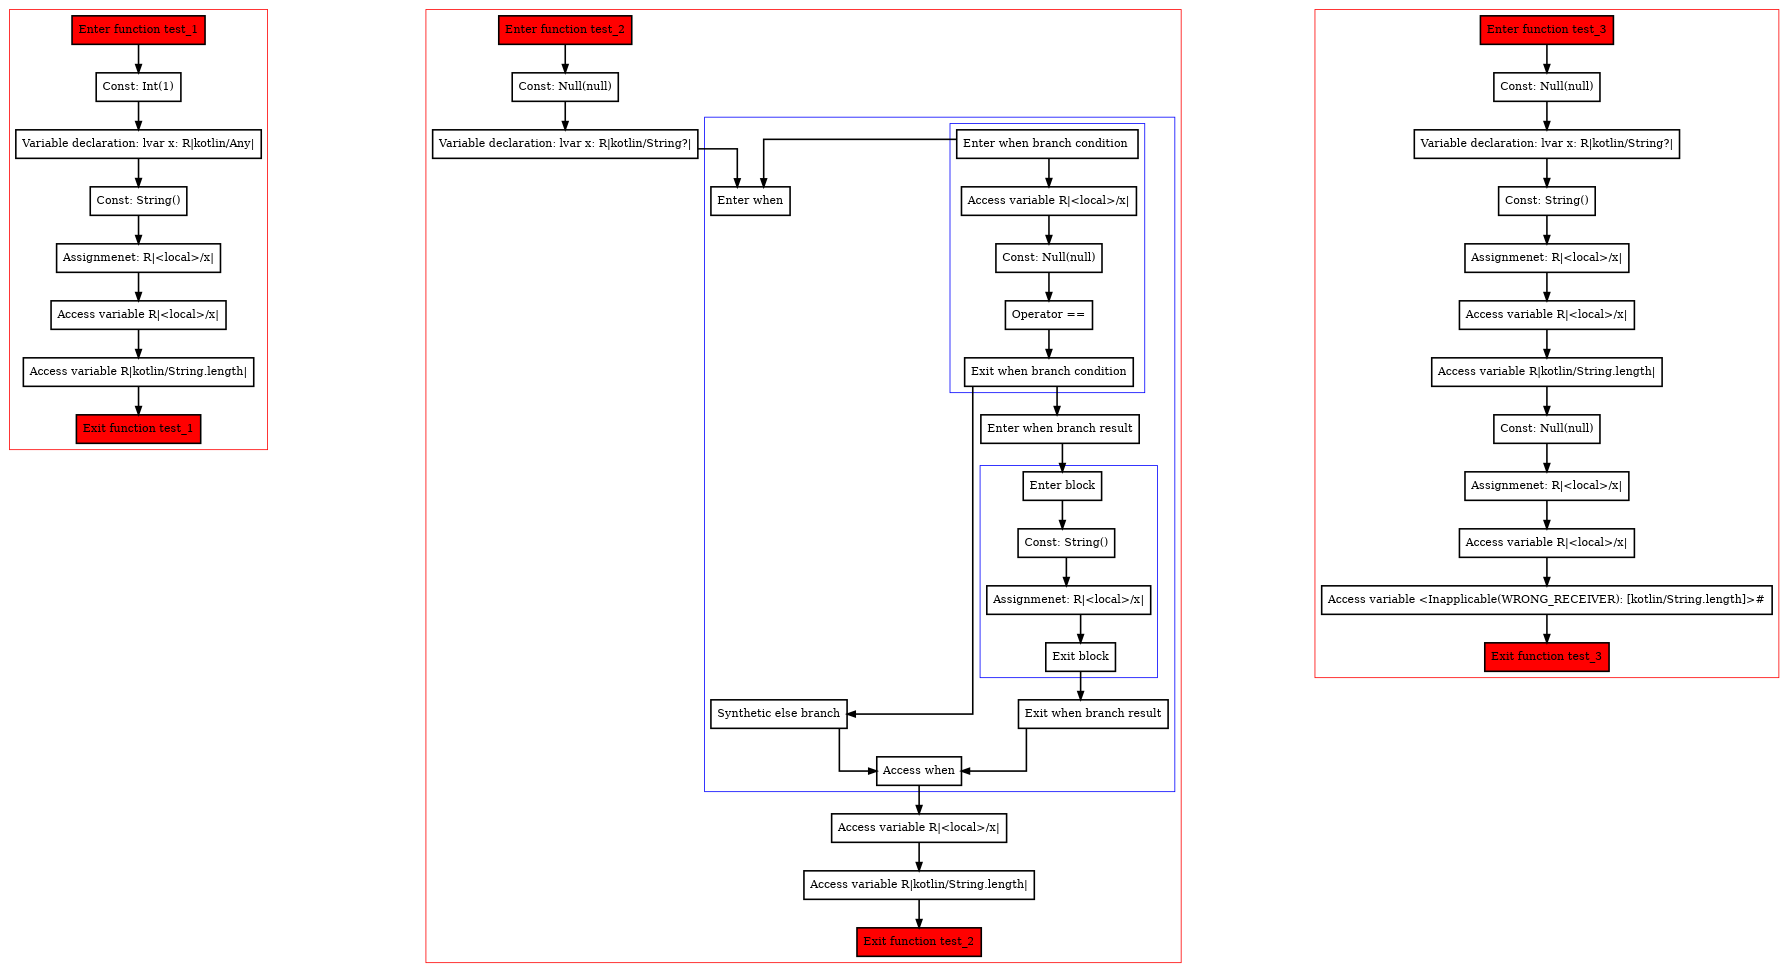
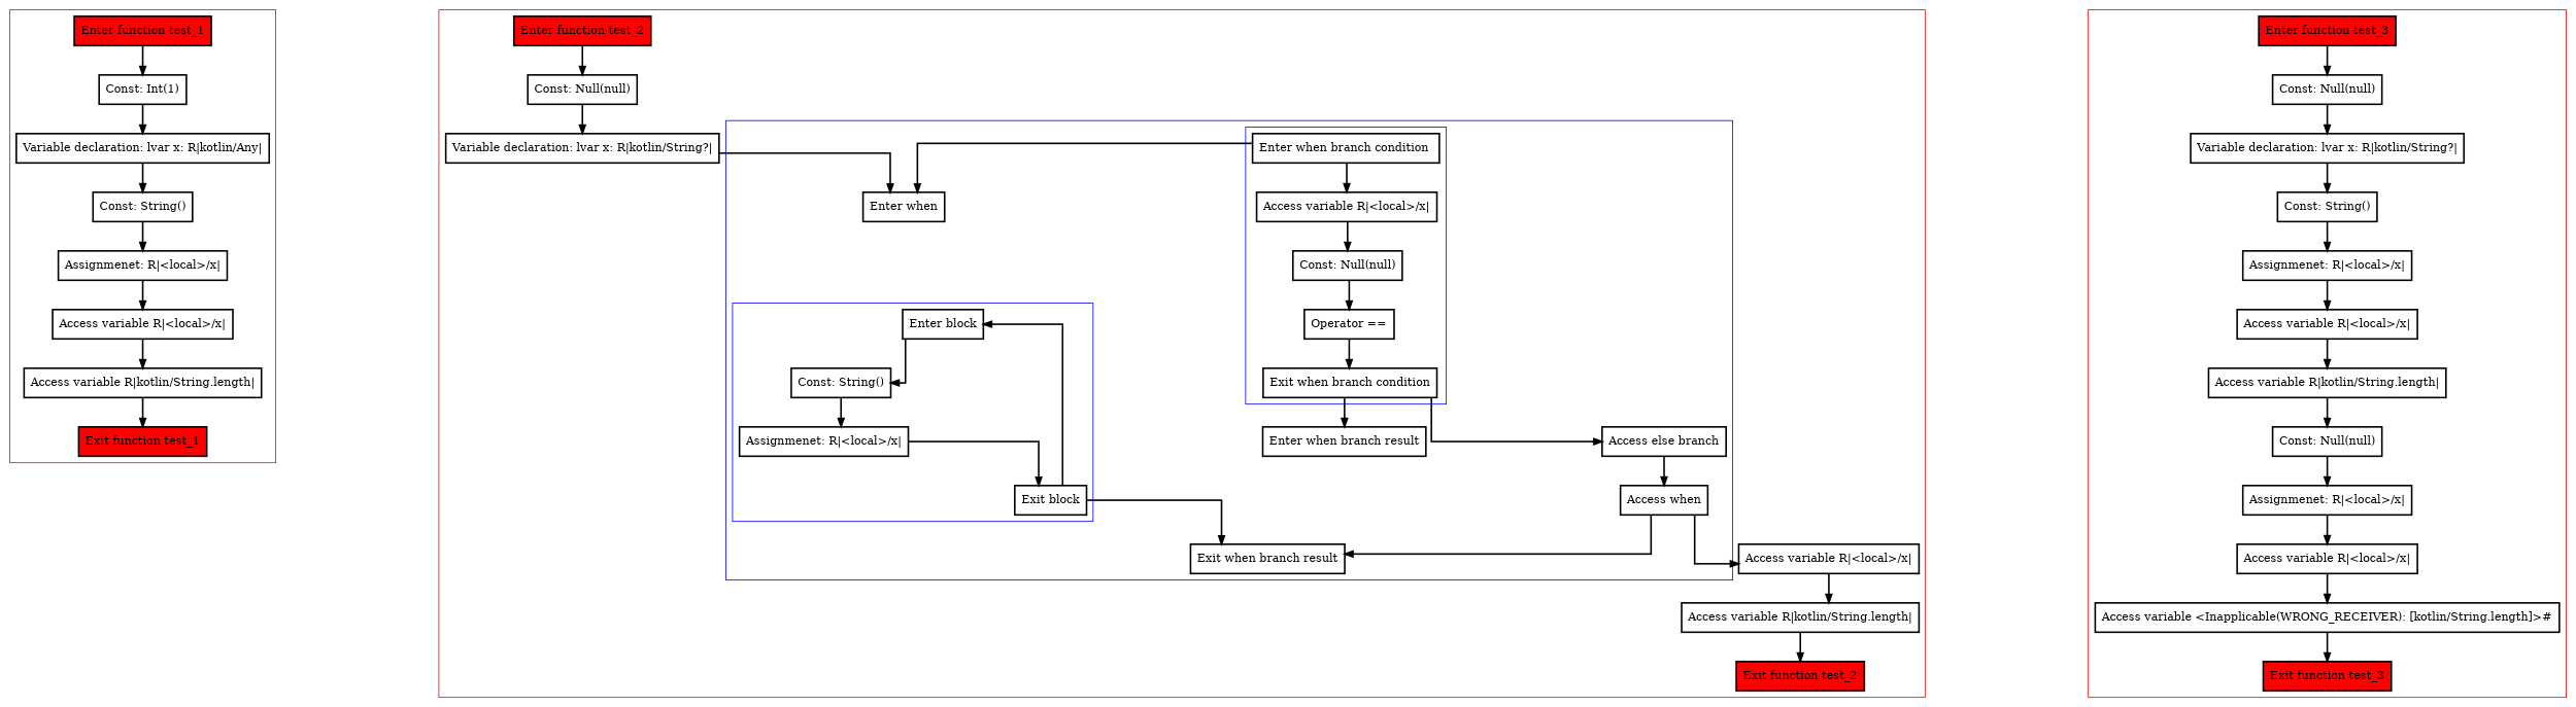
  digraph {
    nodesep=3
    splines=ortho
    node [penwidth=2 shape=box]
    edge [penwidth=2]
    n1 [fillcolor=red label="Enter function test_1" style=filled]
    n2 [label="Const: Int(1)"]
    n3 [label="Variable declaration: lvar x: R|kotlin/Any|"]
    n4 [label="Const: String()"]
    n5 [label="Assignmenet: R|<local>/x|"]
    n6 [label="Access variable R|<local>/x|"]
    n7 [label="Access variable R|kotlin/String.length|"]
    n8 [fillcolor=red label="Exit function test_1" style=filled]
    n9 [label="Enter when branch condition "]
    n10 [label="Access variable R|<local>/x|"]
    n11 [label="Const: Null(null)"]
    n12 [label="Operator =="]
    n13 [label="Exit when branch condition"]
    n14 [label="Enter block"]
    n15 [label="Const: String()"]
    n16 [label="Assignmenet: R|<local>/x|"]
    n17 [label="Exit block"]
    n18 [label="Enter when"]
-   n19 [label="Synthetic else branch"]
+   n19 [label="Access else branch"]
    n20 [label="Enter when branch result"]
    n21 [label="Exit when branch result"]
    n22 [label="Access when"]
    n23 [fillcolor=red label="Enter function test_2" style=filled]
    n24 [label="Const: Null(null)"]
    n25 [label="Variable declaration: lvar x: R|kotlin/String?|"]
    n26 [label="Access variable R|<local>/x|"]
    n27 [label="Access variable R|kotlin/String.length|"]
    n28 [fillcolor=red label="Exit function test_2" style=filled]
    n29 [fillcolor=red label="Enter function test_3" style=filled]
    n30 [label="Const: Null(null)"]
    n31 [label="Variable declaration: lvar x: R|kotlin/String?|"]
    n32 [label="Const: String()"]
    n33 [label="Assignmenet: R|<local>/x|"]
    n34 [label="Access variable R|<local>/x|"]
    n35 [label="Access variable R|kotlin/String.length|"]
    n36 [label="Const: Null(null)"]
    n37 [label="Assignmenet: R|<local>/x|"]
    n38 [label="Access variable R|<local>/x|"]
    n39 [label="Access variable <Inapplicable(WRONG_RECEIVER): [kotlin/String.length]>#"]
    n40 [fillcolor=red label="Exit function test_3" style=filled]
    subgraph cluster_1 {
      color=red
      n1
      n2
      n3
      n4
      n5
      n6
      n7
      n8
    }
    subgraph cluster_2 {
      color=red
      n23
      n24
      n25
      n26
      n27
      n28
      subgraph cluster_3 {
        color=blue
        n18
        n19
        n20
        n21
        n22
        subgraph cluster_4 {
          color=blue
          n9
          n10
          n11
          n12
          n13
        }
        subgraph cluster_5 {
          color=blue
          n14
          n15
          n16
          n17
        }
      }
    }
    subgraph cluster_6 {
      color=red
      n29
      n30
      n31
      n32
      n33
      n34
      n35
      n36
      n37
      n38
      n39
      n40
    }
    n1 -> n2
    n2 -> n3
    n3 -> n4
    n4 -> n5
    n5 -> n6
    n6 -> n7
    n7 -> n8
    n9 -> n10
    n9 -> n18
    n10 -> n11
    n11 -> n12
    n12 -> n13
    n13 -> n19
    n13 -> n20
    n14 -> n15
    n15 -> n16
    n16 -> n17
    n17 -> n21
    n19 -> n22
-   n20 -> n14
-   n21 -> n22
+   n17 -> n14
+   n22 -> n21
    n22 -> n26
    n23 -> n24
    n24 -> n25
    n25 -> n18
    n26 -> n27
    n27 -> n28
    n29 -> n30
    n30 -> n31
    n31 -> n32
    n32 -> n33
    n33 -> n34
    n34 -> n35
    n35 -> n36
    n36 -> n37
    n37 -> n38
    n38 -> n39
    n39 -> n40
  }
